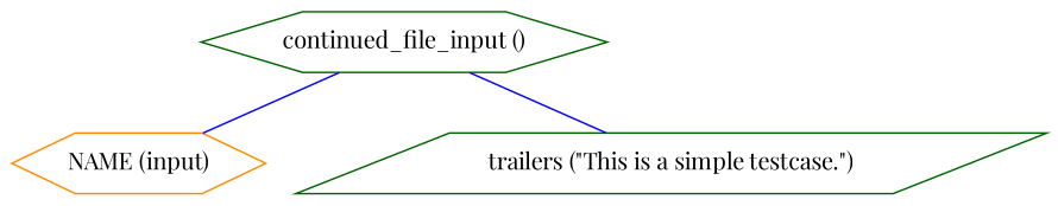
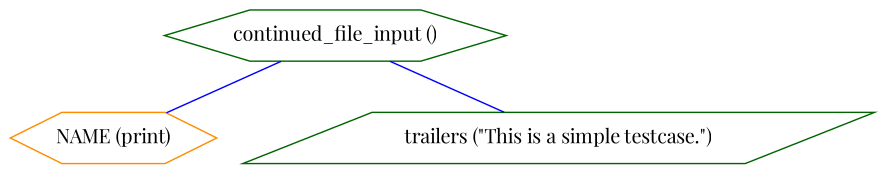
  graph {
    fontname="Playfair Display"
    node [color=darkgreen shape=hexagon fontname="Playfair Display"]
    edge [color=blue fontname="Playfair Display"]
    n1 [label="continued_file_input ()"]
-   n2 [label="NAME (input)" color=darkorange]
+   n2 [label="NAME (print)" color=darkorange]
    n3 [label="trailers (&quot;This is a simple testcase.&quot;)" shape=parallelogram]
    n1 -- n2
    n1 -- n3
  }
